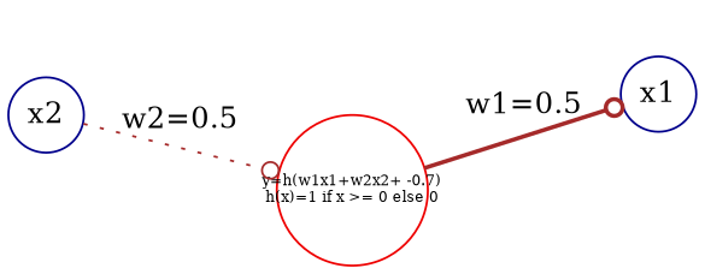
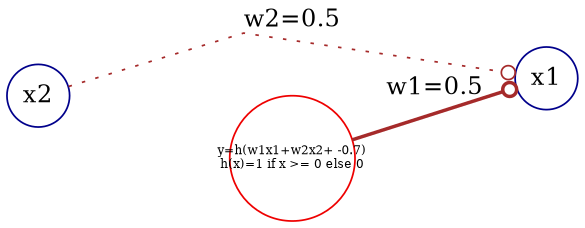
  digraph {
    rankdir=LR
    splines=line
    node [color=blue4 fixedsize=true shape=circle style=solid]
    edge [arrowhead=odot color=brown]
    n1 [label=x1]
    n2 [label=x2]
    n3 [color=red2 fontsize=7 height=1 label="y=h(w1x1+w2x2+ -0.7)\nh(x)=1 if x >= 0 else 0" width=1]
    subgraph sub_1 {
      color=white
      label="input layer"
      n1
      n2
    }
    subgraph sub_2 {
      color=white
      label="output layer"
      n3
    }
-   n2 -> n3 [label="w2=0.5" style=dotted]
+   n2 -> n1 [label="w2=0.5" style=dotted]
    n3 -> n1 [label="w1=0.5" style=bold]
  }
